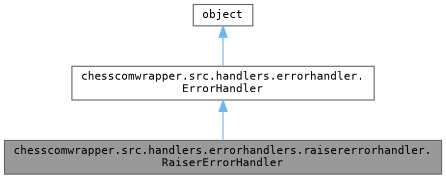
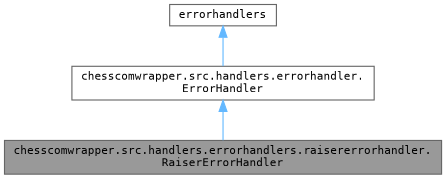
  digraph {
    fontname="DejaVu Sans Mono"
    node [color=gray40 fillcolor=white fontname="DejaVu Sans Mono" fontsize=10 shape=box style=filled]
    edge [color=steelblue1 dir=back fontname="DejaVu Sans Mono" fontsize=10 labelfontname=Helvetica labelfontsize=10 style=solid]
    n1 [fillcolor=grey60 fontcolor=black height=0.2 label="chesscomwrapper.src.handlers.errorhandlers.raisererrorhandler.\lRaiserErrorHandler" width=0.4]
    n2 [height=0.2 label="chesscomwrapper.src.handlers.errorhandler.\lErrorHandler" width=0.4]
-   n3 [height=0.2 label=object width=0.4]
+   n3 [height=0.2 label=errorhandlers width=0.4]
    n2 -> n1
    n3 -> n2
  }
